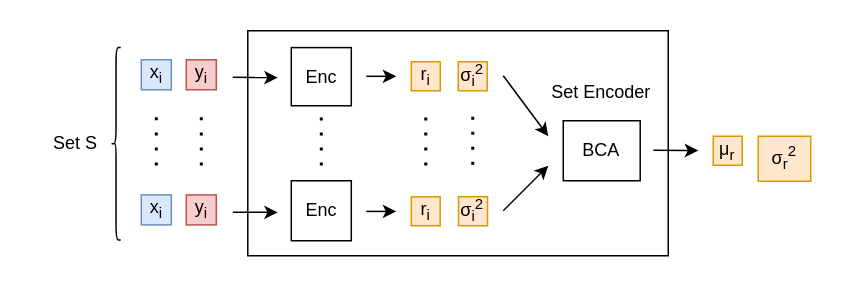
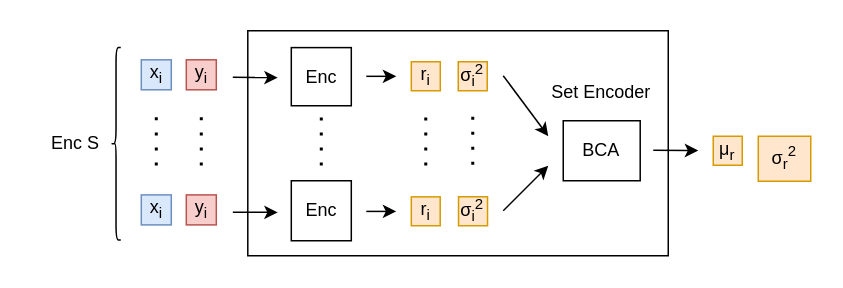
  <mxCell id="0" />
  <mxCell id="1" parent="0" />
  <mxCell id="2" value="" style="rounded=0;whiteSpace=wrap;html=1;" parent="1" vertex="1"><mxGeometry x="164.7" y="20" width="280.3" height="150" as="geometry" /></mxCell>
  <mxCell id="3" value="&lt;font color=&quot;#000000&quot;&gt;x&lt;sub&gt;i&lt;/sub&gt;&lt;/font&gt;" style="whiteSpace=wrap;html=1;aspect=fixed;fillColor=#dae8fc;strokeColor=#6c8ebf;" parent="1" vertex="1"><mxGeometry x="93.7" y="39.37" width="20" height="20" as="geometry" /></mxCell>
  <mxCell id="4" value="&lt;font color=&quot;#000000&quot;&gt;y&lt;sub&gt;i&lt;/sub&gt;&lt;/font&gt;" style="whiteSpace=wrap;html=1;aspect=fixed;fillColor=#f8cecc;strokeColor=#b85450;" parent="1" vertex="1"><mxGeometry x="123.7" y="39.37" width="20" height="20" as="geometry" /></mxCell>
  <mxCell id="5" value="&lt;font color=&quot;#000000&quot;&gt;x&lt;sub&gt;i&lt;/sub&gt;&lt;/font&gt;" style="whiteSpace=wrap;html=1;aspect=fixed;fillColor=#dae8fc;strokeColor=#6c8ebf;" parent="1" vertex="1"><mxGeometry x="93.7" y="129.43" width="20" height="20" as="geometry" /></mxCell>
  <mxCell id="6" value="&lt;font color=&quot;#000000&quot;&gt;y&lt;sub&gt;i&lt;/sub&gt;&lt;/font&gt;" style="whiteSpace=wrap;html=1;aspect=fixed;fillColor=#f8cecc;strokeColor=#b85450;" parent="1" vertex="1"><mxGeometry x="123.7" y="129.43" width="20" height="20" as="geometry" /></mxCell>
  <mxCell id="7" value="" style="line;strokeWidth=2;direction=south;html=1;dashed=1;dashPattern=1 4;" parent="1" vertex="1"><mxGeometry x="128.7" y="77.75" width="10" height="36" as="geometry" /></mxCell>
  <mxCell id="8" value="" style="endArrow=classic;html=1;" parent="1" edge="1"><mxGeometry width="50" height="50" relative="1" as="geometry"><mxPoint x="154.7" y="51" as="sourcePoint" /><mxPoint x="184.7" y="51.3" as="targetPoint" /></mxGeometry></mxCell>
  <mxCell id="9" value="" style="endArrow=classic;html=1;" parent="1" edge="1"><mxGeometry width="50" height="50" relative="1" as="geometry"><mxPoint x="154.7" y="141" as="sourcePoint" /><mxPoint x="184.7" y="141.09" as="targetPoint" /></mxGeometry></mxCell>
  <mxCell id="10" value="" style="endArrow=classic;html=1;" parent="1" edge="1"><mxGeometry width="50" height="50" relative="1" as="geometry"><mxPoint x="243.7" y="50.38" as="sourcePoint" /><mxPoint x="263.7" y="50.38" as="targetPoint" /></mxGeometry></mxCell>
  <mxCell id="11" value="" style="endArrow=classic;html=1;" parent="1" edge="1"><mxGeometry width="50" height="50" relative="1" as="geometry"><mxPoint x="243.7" y="140.44" as="sourcePoint" /><mxPoint x="263.7" y="140.44" as="targetPoint" /></mxGeometry></mxCell>
  <mxCell id="12" value="&lt;font color=&quot;#000000&quot;&gt;r&lt;sub&gt;i&lt;/sub&gt;&lt;/font&gt;" style="whiteSpace=wrap;html=1;aspect=fixed;fillColor=#ffe6cc;strokeColor=#d79b00;" parent="1" vertex="1"><mxGeometry x="273.7" y="40.67" width="19.33" height="19.33" as="geometry" /></mxCell>
  <mxCell id="13" value="&lt;font color=&quot;#000000&quot;&gt;r&lt;sub&gt;i&lt;/sub&gt;&lt;/font&gt;" style="whiteSpace=wrap;html=1;aspect=fixed;fillColor=#ffe6cc;strokeColor=#d79b00;" parent="1" vertex="1"><mxGeometry x="273.7" y="130.73" width="19.27" height="19.27" as="geometry" /></mxCell>
  <mxCell id="14" value="" style="line;strokeWidth=2;direction=south;html=1;dashed=1;dashPattern=1 4;" parent="1" vertex="1"><mxGeometry x="208.7" y="77.75" width="10" height="36" as="geometry" /></mxCell>
  <mxCell id="15" value="" style="line;strokeWidth=2;direction=south;html=1;dashed=1;dashPattern=1 4;" parent="1" vertex="1"><mxGeometry x="278.34" y="77.75" width="10" height="36" as="geometry" /></mxCell>
  <mxCell id="16" value="" style="endArrow=classic;html=1;" parent="1" edge="1"><mxGeometry width="50" height="50" relative="1" as="geometry"><mxPoint x="335" y="50" as="sourcePoint" /><mxPoint x="365" y="90.27" as="targetPoint" /></mxGeometry></mxCell>
  <mxCell id="17" value="" style="endArrow=classic;html=1;" parent="1" edge="1"><mxGeometry width="50" height="50" relative="1" as="geometry"><mxPoint x="335" y="140" as="sourcePoint" /><mxPoint x="365" y="110" as="targetPoint" /></mxGeometry></mxCell>
  <mxCell id="18" value="Enc" style="rounded=0;whiteSpace=wrap;html=1;" parent="1" vertex="1"><mxGeometry x="193.7" y="31.24" width="40" height="38.76" as="geometry" /></mxCell>
  <mxCell id="19" value="Enc" style="rounded=0;whiteSpace=wrap;html=1;" parent="1" vertex="1"><mxGeometry x="193.7" y="120" width="40" height="40" as="geometry" /></mxCell>
  <mxCell id="20" value="BCA" style="rounded=0;whiteSpace=wrap;html=1;" parent="1" vertex="1"><mxGeometry x="375" y="80" width="51.3" height="40" as="geometry" /></mxCell>
  <mxCell id="21" value="Set Encoder" style="text;html=1;strokeColor=none;fillColor=none;align=center;verticalAlign=middle;whiteSpace=wrap;rounded=0;" parent="1" vertex="1"><mxGeometry x="363.15" y="50" width="75" height="22.1" as="geometry" /></mxCell>
  <mxCell id="22" value="" style="line;strokeWidth=2;direction=south;html=1;dashed=1;dashPattern=1 4;" parent="1" vertex="1"><mxGeometry x="98.7" y="77.75" width="10" height="36" as="geometry" /></mxCell>
  <mxCell id="23" value="" style="shape=curlyBracket;whiteSpace=wrap;html=1;rounded=1;labelPosition=left;verticalLabelPosition=middle;align=right;verticalAlign=middle;fontColor=#000000;rotation=0;" parent="1" vertex="1"><mxGeometry x="73.7" y="31.24" width="6.3" height="128.32" as="geometry" /></mxCell>
- <mxCell id="24" value="&lt;font style=&quot;font-size: 12px;&quot;&gt;Set S&lt;/font&gt;" style="text;html=1;strokeColor=none;fillColor=none;align=center;verticalAlign=middle;whiteSpace=wrap;rounded=0;fontColor=#000000;" parent="1" vertex="1"><mxGeometry x="20" y="80" width="60" height="30" as="geometry" /></mxCell>
+ <mxCell id="24" value="&lt;font style=&quot;font-size: 12px;&quot;&gt;Enc S&lt;/font&gt;" style="text;html=1;strokeColor=none;fillColor=none;align=center;verticalAlign=middle;whiteSpace=wrap;rounded=0;fontColor=#000000;" parent="1" vertex="1"><mxGeometry x="20" y="80" width="60" height="30" as="geometry" /></mxCell>
  <mxCell id="25" value="μ&lt;sub&gt;r&lt;/sub&gt;" style="whiteSpace=wrap;html=1;aspect=fixed;fillColor=#ffe6cc;strokeColor=#d79b00;" parent="1" vertex="1"><mxGeometry x="475" y="90.33" width="19.33" height="19.33" as="geometry" /></mxCell>
  <mxCell id="26" value="" style="endArrow=classic;html=1;exitX=1;exitY=0.5;exitDx=0;exitDy=0;" parent="1" edge="1"><mxGeometry width="50" height="50" relative="1" as="geometry"><mxPoint x="435" y="99.71" as="sourcePoint" /><mxPoint x="465" y="99.86" as="targetPoint" /></mxGeometry></mxCell>
  <mxCell id="27" value="σ&lt;sub&gt;i&lt;/sub&gt;&lt;sup&gt;2&lt;/sup&gt;" style="whiteSpace=wrap;html=1;aspect=fixed;fillColor=#ffe6cc;strokeColor=#d79b00;" vertex="1" parent="1"><mxGeometry x="305" y="40.67" width="19.33" height="19.33" as="geometry" /></mxCell>
  <mxCell id="28" value="σ&lt;sub&gt;i&lt;/sub&gt;&lt;sup&gt;2&lt;/sup&gt;" style="whiteSpace=wrap;html=1;aspect=fixed;fillColor=#ffe6cc;strokeColor=#d79b00;" vertex="1" parent="1"><mxGeometry x="305.19" y="130.67" width="19.33" height="19.33" as="geometry" /></mxCell>
  <mxCell id="29" value="" style="line;strokeWidth=2;direction=south;html=1;dashed=1;dashPattern=1 4;" vertex="1" parent="1"><mxGeometry x="309.67" y="77.4" width="10" height="36" as="geometry" /></mxCell>
  <mxCell id="30" value="σ&lt;sub&gt;r&lt;/sub&gt;&lt;sup&gt;2&lt;/sup&gt;" style="whiteSpace=wrap;html=1;aspect=fixed;fillColor=#ffe6cc;strokeColor=#d79b00;" vertex="1" parent="1"><mxGeometry x="505" y="90.33" width="35" height="30" as="geometry" /></mxCell>
